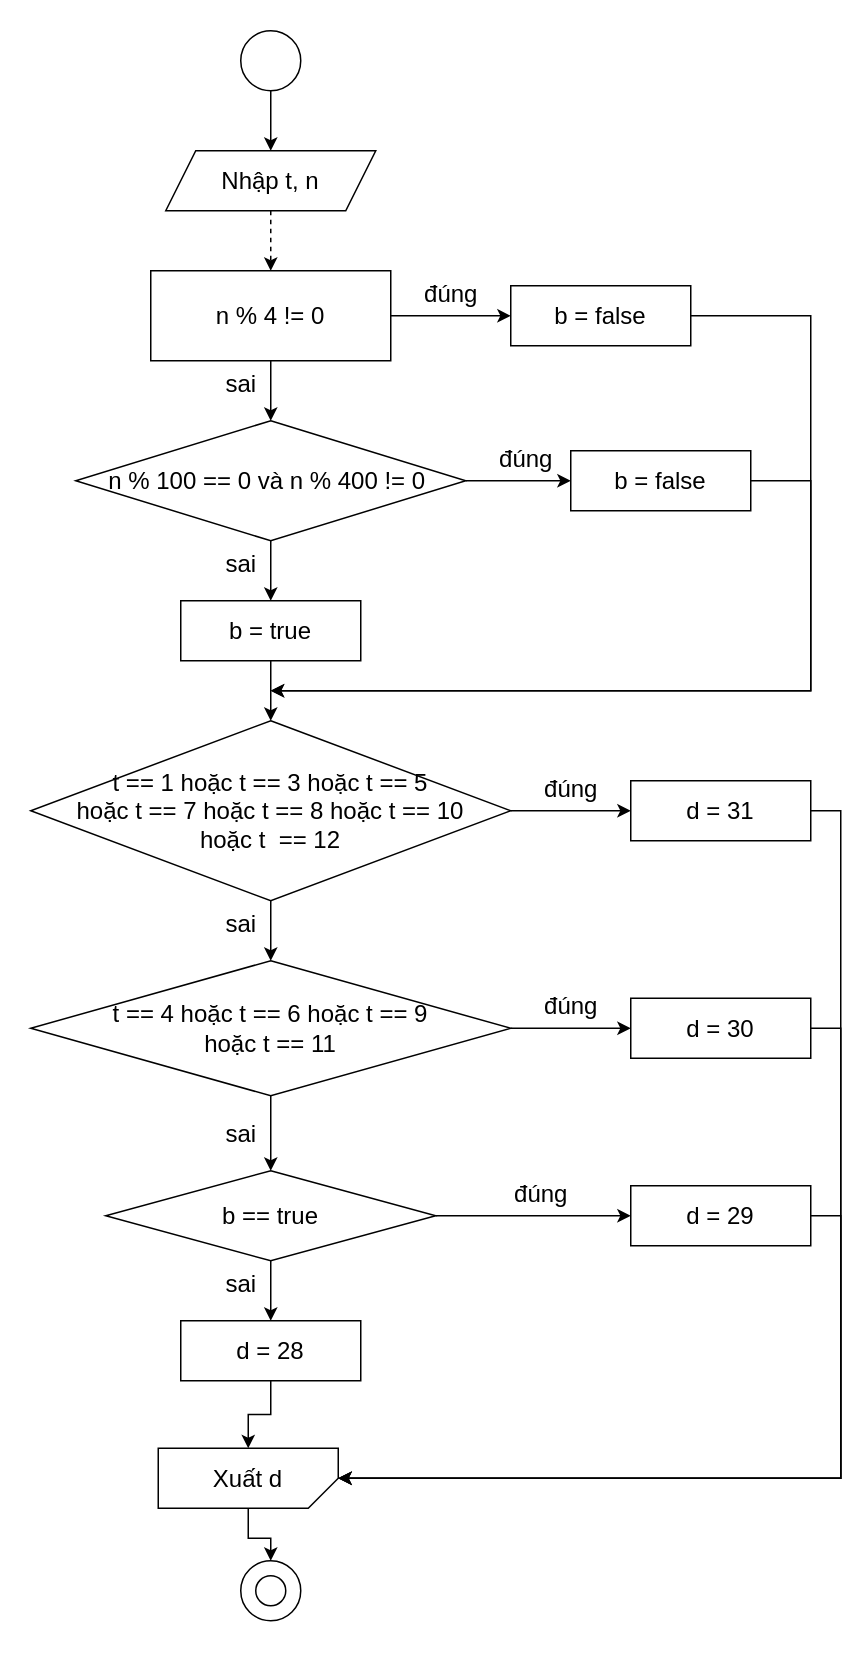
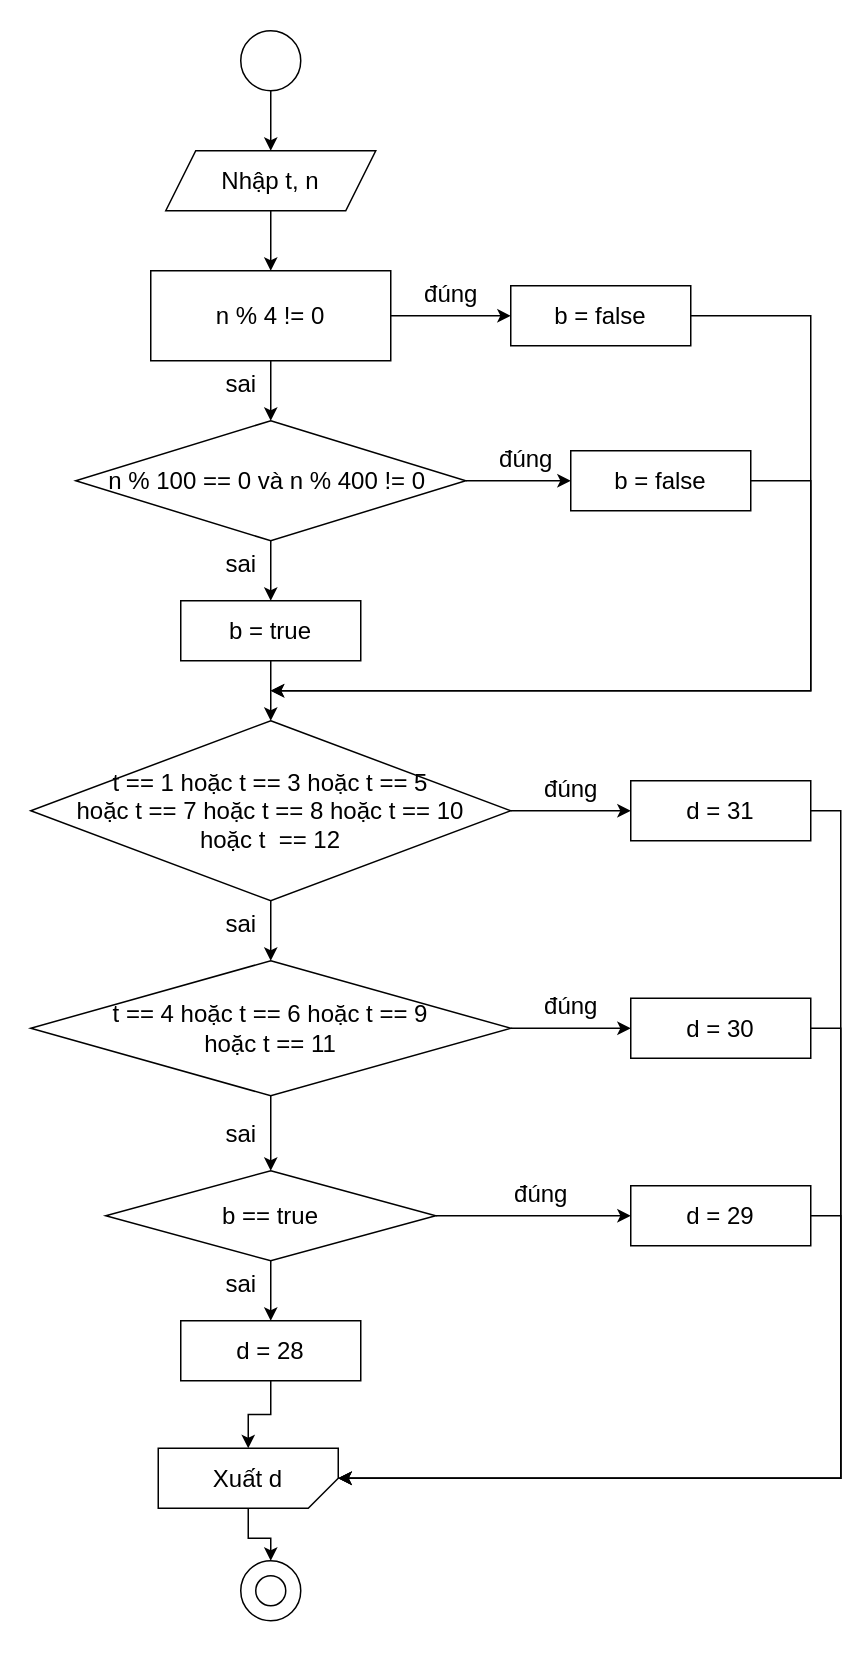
  <mxCell id="0" />
  <mxCell id="1" parent="0" />
  <mxCell id="2" value="" style="edgeStyle=orthogonalEdgeStyle;rounded=0;orthogonalLoop=1;jettySize=auto;html=1;fontSize=16;" parent="1" source="3" target="5" edge="1"><mxGeometry relative="1" as="geometry" /></mxCell>
  <mxCell id="3" value="" style="ellipse;whiteSpace=wrap;html=1;aspect=fixed;fontSize=16;" parent="1" vertex="1"><mxGeometry x="160" y="20" width="40" height="40" as="geometry" /></mxCell>
- <mxCell id="4" value="" style="edgeStyle=orthogonalEdgeStyle;rounded=0;orthogonalLoop=1;jettySize=auto;html=1;fontSize=16;dashed=1;" parent="1" source="5" target="8" edge="1"><mxGeometry relative="1" as="geometry" /></mxCell>
+ <mxCell id="4" value="" style="edgeStyle=orthogonalEdgeStyle;rounded=0;orthogonalLoop=1;jettySize=auto;html=1;fontSize=16;" parent="1" source="5" target="8" edge="1"><mxGeometry relative="1" as="geometry" /></mxCell>
  <mxCell id="5" value="Nhập t, n" style="shape=parallelogram;perimeter=parallelogramPerimeter;whiteSpace=wrap;html=1;fixedSize=1;fontSize=16;" parent="1" vertex="1"><mxGeometry x="110" y="100" width="140" height="40" as="geometry" /></mxCell>
  <mxCell id="6" value="" style="edgeStyle=orthogonalEdgeStyle;rounded=0;orthogonalLoop=1;jettySize=auto;html=1;fontSize=16;" parent="1" source="8" target="9" edge="1"><mxGeometry relative="1" as="geometry" /></mxCell>
  <mxCell id="7" value="" style="edgeStyle=orthogonalEdgeStyle;rounded=0;orthogonalLoop=1;jettySize=auto;html=1;" parent="1" source="8" target="13" edge="1"><mxGeometry relative="1" as="geometry" /></mxCell>
  <mxCell id="8" value="n % 4 != 0" style="whiteSpace=wrap;html=1;fontSize=16;rounded=0;" parent="1" vertex="1"><mxGeometry x="100" y="180" width="160" height="60" as="geometry" /></mxCell>
  <mxCell id="9" value="b = false" style="whiteSpace=wrap;html=1;fontSize=16;" parent="1" vertex="1"><mxGeometry x="340" y="190" width="120" height="40" as="geometry" /></mxCell>
  <mxCell id="10" value="&lt;span style=&quot;font-size: 16px;&quot;&gt;đúng&lt;/span&gt;" style="text;html=1;align=center;verticalAlign=middle;resizable=0;points=[];autosize=1;strokeColor=none;fillColor=none;fontSize=16;" parent="1" vertex="1"><mxGeometry x="270" y="180" width="60" height="30" as="geometry" /></mxCell>
  <mxCell id="11" value="" style="edgeStyle=orthogonalEdgeStyle;rounded=0;orthogonalLoop=1;jettySize=auto;html=1;entryX=0;entryY=0.5;entryDx=0;entryDy=0;" parent="1" source="13" target="17" edge="1"><mxGeometry relative="1" as="geometry"><mxPoint x="380" y="320" as="targetPoint" /></mxGeometry></mxCell>
  <mxCell id="12" value="" style="edgeStyle=orthogonalEdgeStyle;rounded=0;orthogonalLoop=1;jettySize=auto;html=1;" parent="1" source="13" target="20" edge="1"><mxGeometry relative="1" as="geometry" /></mxCell>
  <mxCell id="13" value="n % 100 == 0 và n % 400 != 0&amp;nbsp;" style="rhombus;whiteSpace=wrap;html=1;fontSize=16;" parent="1" vertex="1"><mxGeometry x="50" y="280" width="260" height="80" as="geometry" /></mxCell>
  <mxCell id="14" value="sai" style="text;html=1;align=center;verticalAlign=middle;resizable=0;points=[];autosize=1;strokeColor=none;fillColor=none;fontSize=16;" parent="1" vertex="1"><mxGeometry x="140" y="240" width="40" height="30" as="geometry" /></mxCell>
  <mxCell id="15" value="&lt;span style=&quot;font-size: 16px;&quot;&gt;đúng&lt;/span&gt;" style="text;html=1;align=center;verticalAlign=middle;resizable=0;points=[];autosize=1;strokeColor=none;fillColor=none;fontSize=16;" parent="1" vertex="1"><mxGeometry x="320" y="290" width="60" height="30" as="geometry" /></mxCell>
  <mxCell id="16" style="edgeStyle=orthogonalEdgeStyle;rounded=0;orthogonalLoop=1;jettySize=auto;html=1;exitX=1;exitY=0.5;exitDx=0;exitDy=0;" parent="1" source="17" edge="1"><mxGeometry relative="1" as="geometry"><mxPoint x="180" y="460" as="targetPoint" /><Array as="points"><mxPoint x="540" y="320" /><mxPoint x="540" y="460" /></Array></mxGeometry></mxCell>
  <mxCell id="17" value="b = false" style="whiteSpace=wrap;html=1;fontSize=16;" parent="1" vertex="1"><mxGeometry x="380" y="300" width="120" height="40" as="geometry" /></mxCell>
  <mxCell id="18" style="edgeStyle=orthogonalEdgeStyle;rounded=0;orthogonalLoop=1;jettySize=auto;html=1;exitX=1;exitY=0.5;exitDx=0;exitDy=0;" parent="1" source="9" edge="1"><mxGeometry relative="1" as="geometry"><mxPoint x="180" y="460" as="targetPoint" /><Array as="points"><mxPoint x="540" y="210" /><mxPoint x="540" y="460" /><mxPoint x="181" y="460" /></Array></mxGeometry></mxCell>
  <mxCell id="19" value="" style="edgeStyle=orthogonalEdgeStyle;rounded=0;orthogonalLoop=1;jettySize=auto;html=1;" parent="1" source="20" target="24" edge="1"><mxGeometry relative="1" as="geometry" /></mxCell>
  <mxCell id="20" value="b = true" style="whiteSpace=wrap;html=1;fontSize=16;" parent="1" vertex="1"><mxGeometry x="120" y="400" width="120" height="40" as="geometry" /></mxCell>
  <mxCell id="21" value="sai" style="text;html=1;align=center;verticalAlign=middle;resizable=0;points=[];autosize=1;strokeColor=none;fillColor=none;fontSize=16;" parent="1" vertex="1"><mxGeometry x="140" y="360" width="40" height="30" as="geometry" /></mxCell>
  <mxCell id="22" value="" style="edgeStyle=orthogonalEdgeStyle;rounded=0;orthogonalLoop=1;jettySize=auto;html=1;" parent="1" source="24" target="25" edge="1"><mxGeometry relative="1" as="geometry" /></mxCell>
  <mxCell id="23" value="" style="edgeStyle=orthogonalEdgeStyle;rounded=0;orthogonalLoop=1;jettySize=auto;html=1;" parent="1" source="24" target="29" edge="1"><mxGeometry relative="1" as="geometry" /></mxCell>
  <mxCell id="24" value="t == 1 hoặc t == 3 hoặc t == 5&lt;br&gt;hoặc t == 7 hoặc t == 8 hoặc t == 10&lt;br&gt;hoặc t&amp;nbsp; == 12" style="rhombus;whiteSpace=wrap;html=1;fontSize=16;" parent="1" vertex="1"><mxGeometry x="20" y="480" width="320" height="120" as="geometry" /></mxCell>
  <mxCell id="25" value="d = 31" style="whiteSpace=wrap;html=1;fontSize=16;" parent="1" vertex="1"><mxGeometry x="420" y="520" width="120" height="40" as="geometry" /></mxCell>
  <mxCell id="26" value="&lt;span style=&quot;font-size: 16px;&quot;&gt;đúng&lt;/span&gt;" style="text;html=1;align=center;verticalAlign=middle;resizable=0;points=[];autosize=1;strokeColor=none;fillColor=none;fontSize=16;" parent="1" vertex="1"><mxGeometry x="350" y="510" width="60" height="30" as="geometry" /></mxCell>
  <mxCell id="27" value="" style="edgeStyle=orthogonalEdgeStyle;rounded=0;orthogonalLoop=1;jettySize=auto;html=1;" parent="1" source="29" target="31" edge="1"><mxGeometry relative="1" as="geometry" /></mxCell>
  <mxCell id="28" value="" style="edgeStyle=orthogonalEdgeStyle;rounded=0;orthogonalLoop=1;jettySize=auto;html=1;" parent="1" source="29" target="35" edge="1"><mxGeometry relative="1" as="geometry" /></mxCell>
  <mxCell id="29" value="t == 4 hoặc t == 6 hoặc t == 9&lt;br&gt;hoặc t == 11" style="rhombus;whiteSpace=wrap;html=1;fontSize=16;" parent="1" vertex="1"><mxGeometry x="20" y="640" width="320" height="90" as="geometry" /></mxCell>
  <mxCell id="30" value="sai" style="text;html=1;align=center;verticalAlign=middle;resizable=0;points=[];autosize=1;strokeColor=none;fillColor=none;fontSize=16;" parent="1" vertex="1"><mxGeometry x="140" y="600" width="40" height="30" as="geometry" /></mxCell>
  <mxCell id="31" value="d = 30" style="whiteSpace=wrap;html=1;fontSize=16;" parent="1" vertex="1"><mxGeometry x="420" y="665" width="120" height="40" as="geometry" /></mxCell>
  <mxCell id="32" value="&lt;span style=&quot;font-size: 16px;&quot;&gt;đúng&lt;/span&gt;" style="text;html=1;align=center;verticalAlign=middle;resizable=0;points=[];autosize=1;strokeColor=none;fillColor=none;fontSize=16;" parent="1" vertex="1"><mxGeometry x="350" y="655" width="60" height="30" as="geometry" /></mxCell>
  <mxCell id="33" value="" style="edgeStyle=orthogonalEdgeStyle;rounded=0;orthogonalLoop=1;jettySize=auto;html=1;" parent="1" source="35" target="37" edge="1"><mxGeometry relative="1" as="geometry" /></mxCell>
  <mxCell id="34" value="" style="edgeStyle=orthogonalEdgeStyle;rounded=0;orthogonalLoop=1;jettySize=auto;html=1;" parent="1" source="35" target="41" edge="1"><mxGeometry relative="1" as="geometry" /></mxCell>
  <mxCell id="35" value="b == true" style="rhombus;whiteSpace=wrap;html=1;fontSize=16;" parent="1" vertex="1"><mxGeometry x="70" y="780" width="220" height="60" as="geometry" /></mxCell>
  <mxCell id="36" value="sai" style="text;html=1;align=center;verticalAlign=middle;resizable=0;points=[];autosize=1;strokeColor=none;fillColor=none;fontSize=16;" parent="1" vertex="1"><mxGeometry x="140" y="740" width="40" height="30" as="geometry" /></mxCell>
  <mxCell id="37" value="d = 29" style="whiteSpace=wrap;html=1;fontSize=16;" parent="1" vertex="1"><mxGeometry x="420" y="790" width="120" height="40" as="geometry" /></mxCell>
  <mxCell id="38" value="&lt;span style=&quot;font-size: 16px;&quot;&gt;đúng&lt;/span&gt;" style="text;html=1;align=center;verticalAlign=middle;resizable=0;points=[];autosize=1;strokeColor=none;fillColor=none;fontSize=16;" parent="1" vertex="1"><mxGeometry x="330" y="780" width="60" height="30" as="geometry" /></mxCell>
  <mxCell id="39" style="edgeStyle=orthogonalEdgeStyle;rounded=0;orthogonalLoop=1;jettySize=auto;html=1;exitX=0.5;exitY=1;exitDx=0;exitDy=0;" parent="1" source="31" target="31" edge="1"><mxGeometry relative="1" as="geometry" /></mxCell>
  <mxCell id="40" style="edgeStyle=orthogonalEdgeStyle;rounded=0;orthogonalLoop=1;jettySize=auto;html=1;exitX=0.5;exitY=1;exitDx=0;exitDy=0;" edge="1" parent="1" source="41" target="44"><mxGeometry relative="1" as="geometry" /></mxCell>
  <mxCell id="41" value="d = 28" style="whiteSpace=wrap;html=1;fontSize=16;" parent="1" vertex="1"><mxGeometry x="120" y="880" width="120" height="40" as="geometry" /></mxCell>
  <mxCell id="42" value="sai" style="text;html=1;align=center;verticalAlign=middle;resizable=0;points=[];autosize=1;strokeColor=none;fillColor=none;fontSize=16;" parent="1" vertex="1"><mxGeometry x="140" y="840" width="40" height="30" as="geometry" /></mxCell>
  <mxCell id="43" value="" style="edgeStyle=orthogonalEdgeStyle;rounded=0;orthogonalLoop=1;jettySize=auto;html=1;" parent="1" source="44" target="45" edge="1"><mxGeometry relative="1" as="geometry" /></mxCell>
  <mxCell id="44" value="Xuất d" style="shape=card;whiteSpace=wrap;html=1;flipV=1;direction=south;size=20;fontSize=16;" parent="1" vertex="1"><mxGeometry x="105" y="965" width="120" height="40" as="geometry" /></mxCell>
  <mxCell id="45" value="" style="ellipse;whiteSpace=wrap;html=1;fontSize=16;" parent="1" vertex="1"><mxGeometry x="160" y="1040" width="40" height="40" as="geometry" /></mxCell>
  <mxCell id="46" value="" style="ellipse;whiteSpace=wrap;html=1;aspect=fixed;" parent="1" vertex="1"><mxGeometry x="170" y="1050" width="20" height="20" as="geometry" /></mxCell>
  <mxCell id="47" style="edgeStyle=orthogonalEdgeStyle;rounded=0;orthogonalLoop=1;jettySize=auto;html=1;exitX=1;exitY=0.5;exitDx=0;exitDy=0;entryX=0;entryY=0;entryDx=20;entryDy=0;entryPerimeter=0;" edge="1" parent="1" source="25" target="44"><mxGeometry relative="1" as="geometry" /></mxCell>
  <mxCell id="48" style="edgeStyle=orthogonalEdgeStyle;rounded=0;orthogonalLoop=1;jettySize=auto;html=1;exitX=1;exitY=0.5;exitDx=0;exitDy=0;entryX=0;entryY=0;entryDx=20;entryDy=0;entryPerimeter=0;" edge="1" parent="1" source="37" target="44"><mxGeometry relative="1" as="geometry" /></mxCell>
  <mxCell id="49" style="edgeStyle=orthogonalEdgeStyle;rounded=0;orthogonalLoop=1;jettySize=auto;html=1;exitX=1;exitY=0.5;exitDx=0;exitDy=0;entryX=0;entryY=0;entryDx=20;entryDy=0;entryPerimeter=0;" edge="1" parent="1" source="31" target="44"><mxGeometry relative="1" as="geometry" /></mxCell>
